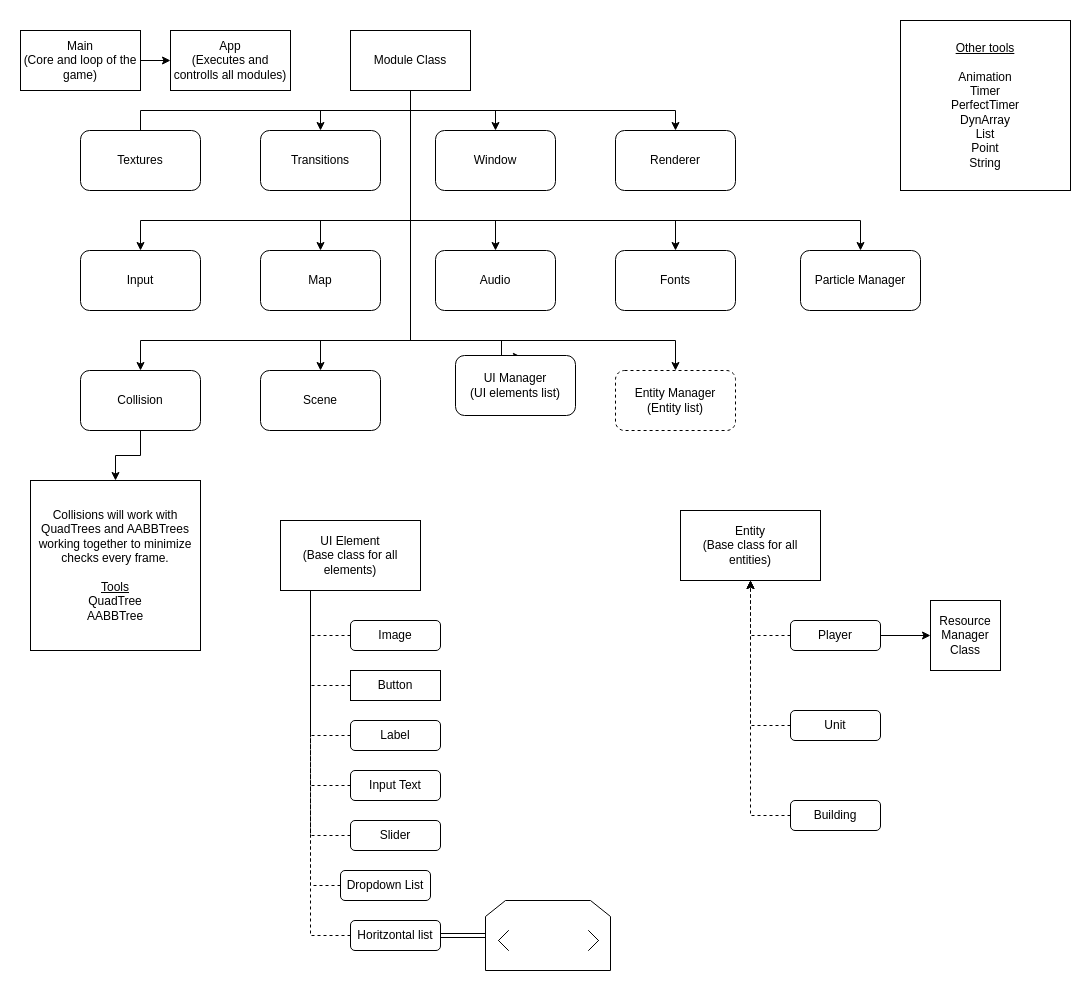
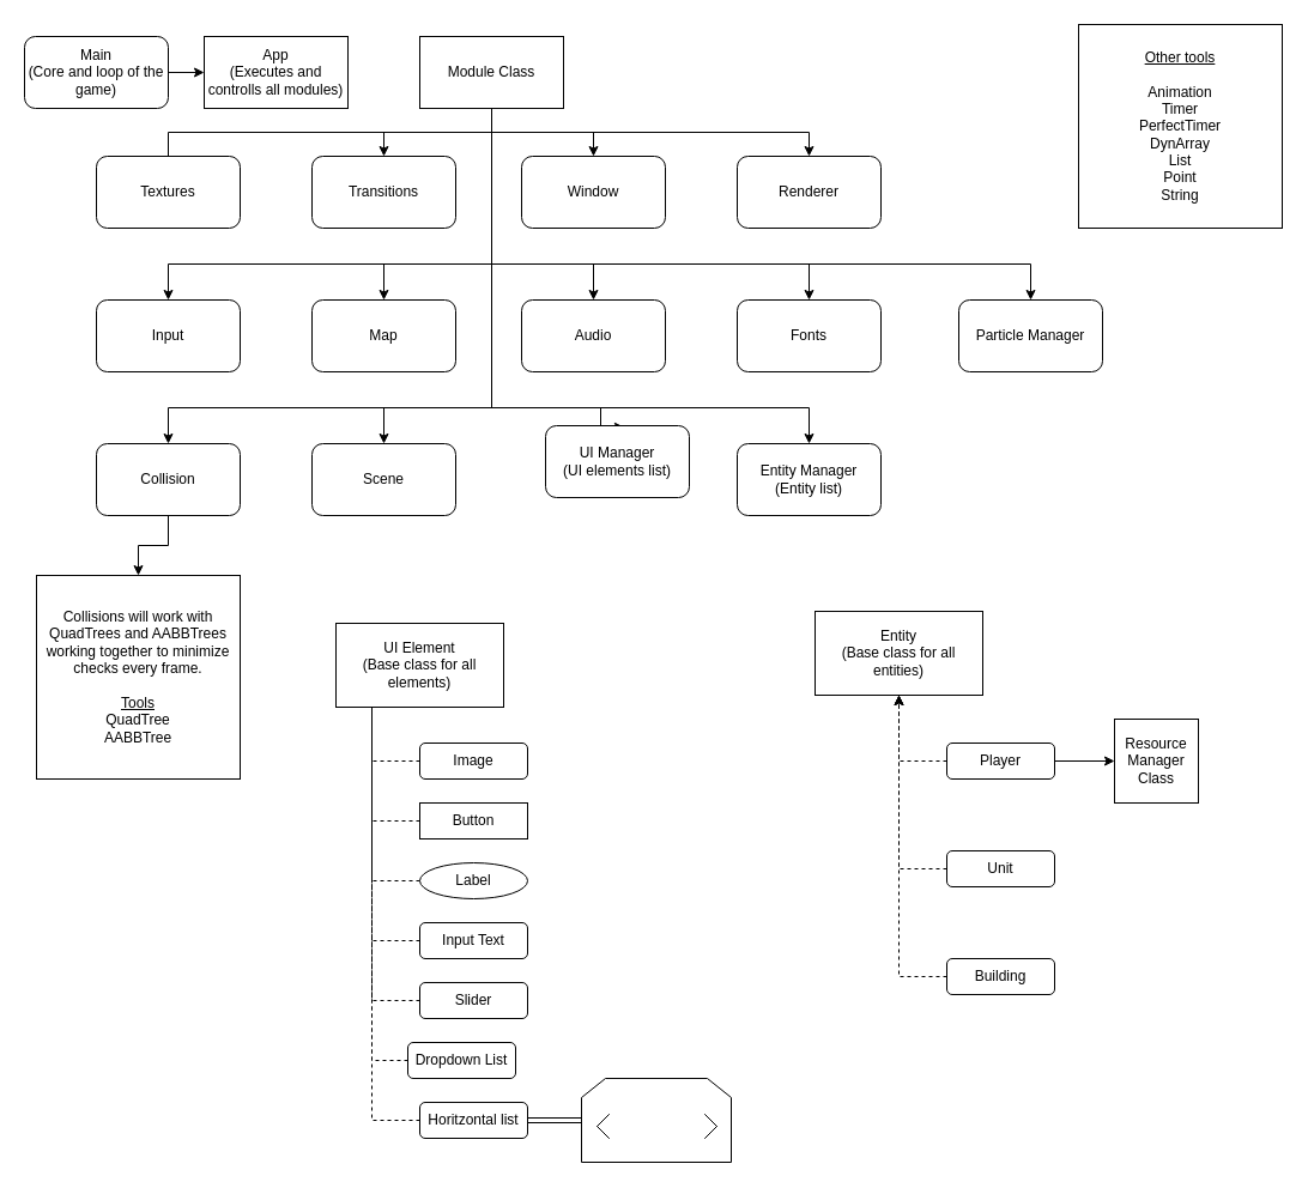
  <mxCell id="0" />
  <mxCell id="1" parent="0" />
  <mxCell id="2" value="" style="shape=loopLimit;whiteSpace=wrap;html=1;" parent="1" vertex="1"><mxGeometry x="485" y="900" width="125" height="70" as="geometry" /></mxCell>
  <mxCell id="3" style="edgeStyle=orthogonalEdgeStyle;rounded=0;orthogonalLoop=1;jettySize=auto;html=1;entryX=0.5;entryY=0;entryDx=0;entryDy=0;" parent="1" source="16" target="29" edge="1"><mxGeometry relative="1" as="geometry"><Array as="points"><mxPoint x="410" y="340" /><mxPoint x="140" y="340" /></Array></mxGeometry></mxCell>
  <mxCell id="4" style="edgeStyle=orthogonalEdgeStyle;rounded=0;orthogonalLoop=1;jettySize=auto;html=1;entryX=0.5;entryY=0;entryDx=0;entryDy=0;" parent="1" source="16" target="27" edge="1"><mxGeometry relative="1" as="geometry"><Array as="points"><mxPoint x="410" y="340" /><mxPoint x="675" y="340" /></Array></mxGeometry></mxCell>
  <mxCell id="5" style="edgeStyle=orthogonalEdgeStyle;rounded=0;orthogonalLoop=1;jettySize=auto;html=1;entryX=0.549;entryY=0.022;entryDx=0;entryDy=0;entryPerimeter=0;" parent="1" source="16" target="26" edge="1"><mxGeometry relative="1" as="geometry"><Array as="points"><mxPoint x="410" y="340" /><mxPoint x="501" y="340" /></Array></mxGeometry></mxCell>
  <mxCell id="6" style="edgeStyle=orthogonalEdgeStyle;rounded=0;orthogonalLoop=1;jettySize=auto;html=1;entryX=0.5;entryY=0;entryDx=0;entryDy=0;" parent="1" source="16" target="20" edge="1"><mxGeometry relative="1" as="geometry"><Array as="points"><mxPoint x="410" y="340" /><mxPoint x="320" y="340" /></Array></mxGeometry></mxCell>
  <mxCell id="7" style="edgeStyle=orthogonalEdgeStyle;rounded=0;orthogonalLoop=1;jettySize=auto;html=1;entryX=0.5;entryY=0;entryDx=0;entryDy=0;" parent="1" source="16" target="21" edge="1"><mxGeometry relative="1" as="geometry"><Array as="points"><mxPoint x="410" y="220" /><mxPoint x="140" y="220" /></Array></mxGeometry></mxCell>
  <mxCell id="8" style="edgeStyle=orthogonalEdgeStyle;rounded=0;orthogonalLoop=1;jettySize=auto;html=1;entryX=0.5;entryY=0;entryDx=0;entryDy=0;" parent="1" source="16" target="18" edge="1"><mxGeometry relative="1" as="geometry"><Array as="points"><mxPoint x="410" y="220" /><mxPoint x="320" y="220" /></Array></mxGeometry></mxCell>
  <mxCell id="9" style="edgeStyle=orthogonalEdgeStyle;rounded=0;orthogonalLoop=1;jettySize=auto;html=1;" parent="1" source="16" target="19" edge="1"><mxGeometry relative="1" as="geometry"><Array as="points"><mxPoint x="410" y="220" /><mxPoint x="675" y="220" /></Array></mxGeometry></mxCell>
  <mxCell id="10" style="edgeStyle=orthogonalEdgeStyle;rounded=0;orthogonalLoop=1;jettySize=auto;html=1;entryX=0.5;entryY=0;entryDx=0;entryDy=0;" parent="1" source="16" target="23" edge="1"><mxGeometry relative="1" as="geometry"><Array as="points"><mxPoint x="410" y="220" /><mxPoint x="495" y="220" /></Array></mxGeometry></mxCell>
  <mxCell id="11" style="edgeStyle=orthogonalEdgeStyle;rounded=0;orthogonalLoop=1;jettySize=auto;html=1;entryX=0.5;entryY=0;entryDx=0;entryDy=0;endArrow=none;" parent="1" source="16" target="17" edge="1"><mxGeometry relative="1" as="geometry"><Array as="points"><mxPoint x="410" y="110" /><mxPoint x="140" y="110" /></Array></mxGeometry></mxCell>
  <mxCell id="12" style="edgeStyle=orthogonalEdgeStyle;rounded=0;orthogonalLoop=1;jettySize=auto;html=1;entryX=0.5;entryY=0;entryDx=0;entryDy=0;" parent="1" source="16" target="22" edge="1"><mxGeometry relative="1" as="geometry" /></mxCell>
  <mxCell id="13" style="edgeStyle=orthogonalEdgeStyle;rounded=0;orthogonalLoop=1;jettySize=auto;html=1;entryX=0.5;entryY=0;entryDx=0;entryDy=0;" parent="1" source="16" target="24" edge="1"><mxGeometry relative="1" as="geometry" /></mxCell>
  <mxCell id="14" style="edgeStyle=orthogonalEdgeStyle;rounded=0;orthogonalLoop=1;jettySize=auto;html=1;entryX=0.5;entryY=0;entryDx=0;entryDy=0;" parent="1" source="16" target="25" edge="1"><mxGeometry relative="1" as="geometry"><Array as="points"><mxPoint x="410" y="110" /><mxPoint x="675" y="110" /></Array></mxGeometry></mxCell>
  <mxCell id="15" style="edgeStyle=orthogonalEdgeStyle;rounded=0;orthogonalLoop=1;jettySize=auto;html=1;entryX=0.5;entryY=0;entryDx=0;entryDy=0;" edge="1" parent="1" source="16" target="62"><mxGeometry relative="1" as="geometry"><Array as="points"><mxPoint x="410" y="220" /><mxPoint x="860" y="220" /></Array></mxGeometry></mxCell>
  <mxCell id="16" value="Module Class" style="rounded=0;whiteSpace=wrap;html=1;" parent="1" vertex="1"><mxGeometry x="350" y="30" width="120" height="60" as="geometry" /></mxCell>
  <mxCell id="17" value="Textures&lt;br&gt;" style="rounded=1;whiteSpace=wrap;html=1;" parent="1" vertex="1"><mxGeometry x="80" y="130" width="120" height="60" as="geometry" /></mxCell>
  <mxCell id="18" value="Map&lt;span style=&quot;color: rgba(0 , 0 , 0 , 0) ; font-family: monospace ; font-size: 0px ; white-space: nowrap&quot;&gt;%3CmxGraphModel%3E%3Croot%3E%3CmxCell%20id%3D%220%22%2F%3E%3CmxCell%20id%3D%221%22%20parent%3D%220%22%2F%3E%3CmxCell%20id%3D%222%22%20value%3D%22Textures%26lt%3Bbr%26gt%3B%22%20style%3D%22rounded%3D1%3BwhiteSpace%3Dwrap%3Bhtml%3D1%3B%22%20vertex%3D%221%22%20parent%3D%221%22%3E%3CmxGeometry%20x%3D%2220%22%20y%3D%22380%22%20width%3D%22120%22%20height%3D%2260%22%20as%3D%22geometry%22%2F%3E%3C%2FmxCell%3E%3C%2Froot%3E%3C%2FmxGraphModel%3E&lt;/span&gt;" style="rounded=1;whiteSpace=wrap;html=1;" parent="1" vertex="1"><mxGeometry x="260" y="250" width="120" height="60" as="geometry" /></mxCell>
  <mxCell id="19" value="Fonts" style="rounded=1;whiteSpace=wrap;html=1;" parent="1" vertex="1"><mxGeometry x="615" y="250" width="120" height="60" as="geometry" /></mxCell>
  <mxCell id="20" value="Scene" style="rounded=1;whiteSpace=wrap;html=1;" parent="1" vertex="1"><mxGeometry x="260" y="370" width="120" height="60" as="geometry" /></mxCell>
  <mxCell id="21" value="Input" style="rounded=1;whiteSpace=wrap;html=1;" parent="1" vertex="1"><mxGeometry x="80" y="250" width="120" height="60" as="geometry" /></mxCell>
  <mxCell id="22" value="Transitions" style="rounded=1;whiteSpace=wrap;html=1;" parent="1" vertex="1"><mxGeometry x="260" y="130" width="120" height="60" as="geometry" /></mxCell>
  <mxCell id="23" value="Audio" style="rounded=1;whiteSpace=wrap;html=1;" parent="1" vertex="1"><mxGeometry x="435" y="250" width="120" height="60" as="geometry" /></mxCell>
  <mxCell id="24" value="Window" style="rounded=1;whiteSpace=wrap;html=1;" parent="1" vertex="1"><mxGeometry x="435" y="130" width="120" height="60" as="geometry" /></mxCell>
  <mxCell id="25" value="Renderer" style="rounded=1;whiteSpace=wrap;html=1;" parent="1" vertex="1"><mxGeometry x="615" y="130" width="120" height="60" as="geometry" /></mxCell>
  <mxCell id="26" value="UI Manager&lt;br&gt;(UI elements list)" style="rounded=1;whiteSpace=wrap;html=1;" parent="1" vertex="1"><mxGeometry x="455" y="355" width="120" height="60" as="geometry" /></mxCell>
- <mxCell id="27" value="Entity Manager&lt;br&gt;(Entity list)" style="rounded=1;whiteSpace=wrap;html=1;dashed=1;" parent="1" vertex="1"><mxGeometry x="615" y="370" width="120" height="60" as="geometry" /></mxCell>
+ <mxCell id="27" value="Entity Manager&lt;br&gt;(Entity list)" style="rounded=1;whiteSpace=wrap;html=1;" parent="1" vertex="1"><mxGeometry x="615" y="370" width="120" height="60" as="geometry" /></mxCell>
  <mxCell id="28" style="edgeStyle=orthogonalEdgeStyle;rounded=0;orthogonalLoop=1;jettySize=auto;html=1;" parent="1" source="29" target="30" edge="1"><mxGeometry relative="1" as="geometry"><mxPoint x="140" y="500" as="targetPoint" /></mxGeometry></mxCell>
  <mxCell id="29" value="Collision" style="rounded=1;whiteSpace=wrap;html=1;" parent="1" vertex="1"><mxGeometry x="80" y="370" width="120" height="60" as="geometry" /></mxCell>
  <mxCell id="30" value="Collisions will work with QuadTrees and AABBTrees working together to minimize checks every frame.&lt;br&gt;&lt;br&gt;&lt;u&gt;Tools&lt;/u&gt;&lt;br&gt;QuadTree&lt;br&gt;AABBTree" style="whiteSpace=wrap;html=1;aspect=fixed;" parent="1" vertex="1"><mxGeometry x="30" y="480" width="170" height="170" as="geometry" /></mxCell>
  <mxCell id="31" value="&lt;u&gt;Other tools&lt;/u&gt;&lt;br&gt;&lt;br&gt;Animation&lt;br&gt;Timer&lt;br&gt;PerfectTimer&lt;br&gt;DynArray&lt;br&gt;List&lt;br&gt;Point&lt;br&gt;String" style="whiteSpace=wrap;html=1;aspect=fixed;" parent="1" vertex="1"><mxGeometry x="900" y="20" width="170" height="170" as="geometry" /></mxCell>
  <mxCell id="32" value="App&lt;br&gt;(Executes and controlls all modules)" style="rounded=0;whiteSpace=wrap;html=1;" parent="1" vertex="1"><mxGeometry x="170" y="30" width="120" height="60" as="geometry" /></mxCell>
  <mxCell id="33" style="edgeStyle=orthogonalEdgeStyle;rounded=0;orthogonalLoop=1;jettySize=auto;html=1;entryX=0;entryY=0.5;entryDx=0;entryDy=0;" parent="1" source="34" target="32" edge="1"><mxGeometry relative="1" as="geometry" /></mxCell>
- <mxCell id="34" value="Main&lt;br&gt;(Core and loop of the game)" style="rounded=0;whiteSpace=wrap;html=1;" parent="1" vertex="1"><mxGeometry x="20" y="30" width="120" height="60" as="geometry" /></mxCell>
+ <mxCell id="34" value="Main&lt;br&gt;(Core and loop of the game)" style="whiteSpace=wrap;html=1;rounded=1;" parent="1" vertex="1"><mxGeometry x="20" y="30" width="120" height="60" as="geometry" /></mxCell>
  <mxCell id="35" value="UI Element&lt;br&gt;(Base class for all elements)" style="rounded=0;whiteSpace=wrap;html=1;" parent="1" vertex="1"><mxGeometry x="280" y="520" width="140" height="70" as="geometry" /></mxCell>
  <mxCell id="36" style="edgeStyle=orthogonalEdgeStyle;rounded=0;orthogonalLoop=1;jettySize=auto;html=1;entryX=0.5;entryY=1;entryDx=0;entryDy=0;dashed=1;endArrow=none;endFill=0;" parent="1" source="37" target="35" edge="1"><mxGeometry relative="1" as="geometry"><Array as="points"><mxPoint x="310" y="635" /></Array></mxGeometry></mxCell>
  <mxCell id="37" value="Image" style="rounded=1;whiteSpace=wrap;html=1;" parent="1" vertex="1"><mxGeometry x="350" y="620" width="90" height="30" as="geometry" /></mxCell>
  <mxCell id="38" style="edgeStyle=orthogonalEdgeStyle;rounded=0;orthogonalLoop=1;jettySize=auto;html=1;entryX=0.5;entryY=1;entryDx=0;entryDy=0;dashed=1;endArrow=none;endFill=0;" parent="1" source="39" target="35" edge="1"><mxGeometry relative="1" as="geometry"><Array as="points"><mxPoint x="310" y="685" /></Array></mxGeometry></mxCell>
  <mxCell id="39" value="Button" style="whiteSpace=wrap;html=1;rounded=0;" parent="1" vertex="1"><mxGeometry x="350" y="670" width="90" height="30" as="geometry" /></mxCell>
  <mxCell id="40" style="edgeStyle=orthogonalEdgeStyle;rounded=0;orthogonalLoop=1;jettySize=auto;html=1;entryX=0.5;entryY=1;entryDx=0;entryDy=0;dashed=1;endArrow=none;endFill=0;" parent="1" source="41" target="35" edge="1"><mxGeometry relative="1" as="geometry"><Array as="points"><mxPoint x="310" y="735" /></Array></mxGeometry></mxCell>
- <mxCell id="41" value="Label" style="rounded=1;whiteSpace=wrap;html=1;" parent="1" vertex="1"><mxGeometry x="350" y="720" width="90" height="30" as="geometry" /></mxCell>
+ <mxCell id="41" value="Label" style="ellipse;whiteSpace=wrap;html=1;" parent="1" vertex="1"><mxGeometry x="350" y="720" width="90" height="30" as="geometry" /></mxCell>
  <mxCell id="42" style="edgeStyle=orthogonalEdgeStyle;rounded=0;orthogonalLoop=1;jettySize=auto;html=1;entryX=0.5;entryY=1;entryDx=0;entryDy=0;dashed=1;endArrow=none;endFill=0;" parent="1" source="43" target="35" edge="1"><mxGeometry relative="1" as="geometry"><Array as="points"><mxPoint x="310" y="785" /></Array></mxGeometry></mxCell>
  <mxCell id="43" value="Input Text" style="rounded=1;whiteSpace=wrap;html=1;" parent="1" vertex="1"><mxGeometry x="350" y="770" width="90" height="30" as="geometry" /></mxCell>
  <mxCell id="44" style="edgeStyle=orthogonalEdgeStyle;rounded=0;orthogonalLoop=1;jettySize=auto;html=1;entryX=0.5;entryY=1;entryDx=0;entryDy=0;dashed=1;endArrow=none;endFill=0;" parent="1" source="45" target="35" edge="1"><mxGeometry relative="1" as="geometry"><Array as="points"><mxPoint x="310" y="835" /></Array></mxGeometry></mxCell>
  <mxCell id="45" value="Slider" style="rounded=1;whiteSpace=wrap;html=1;" parent="1" vertex="1"><mxGeometry x="350" y="820" width="90" height="30" as="geometry" /></mxCell>
  <mxCell id="46" style="edgeStyle=orthogonalEdgeStyle;rounded=0;orthogonalLoop=1;jettySize=auto;html=1;entryX=0.5;entryY=1;entryDx=0;entryDy=0;dashed=1;endArrow=none;endFill=0;" parent="1" source="47" target="35" edge="1"><mxGeometry relative="1" as="geometry"><Array as="points"><mxPoint x="310" y="885" /></Array></mxGeometry></mxCell>
  <mxCell id="47" value="Dropdown List&lt;br&gt;" style="rounded=1;whiteSpace=wrap;html=1;" parent="1" vertex="1"><mxGeometry x="340" y="870" width="90" height="30" as="geometry" /></mxCell>
  <mxCell id="48" style="edgeStyle=orthogonalEdgeStyle;rounded=0;orthogonalLoop=1;jettySize=auto;html=1;entryX=0;entryY=0.5;entryDx=0;entryDy=0;shape=link;" parent="1" source="49" target="2" edge="1"><mxGeometry relative="1" as="geometry" /></mxCell>
  <mxCell id="49" value="Horitzontal list" style="rounded=1;whiteSpace=wrap;html=1;" parent="1" vertex="1"><mxGeometry x="350" y="920" width="90" height="30" as="geometry" /></mxCell>
  <mxCell id="50" value="" style="html=1;shadow=0;dashed=0;align=center;verticalAlign=middle;shape=mxgraph.arrows2.arrow;dy=0;dx=30;notch=30;" parent="1" vertex="1"><mxGeometry x="588" y="930" width="10" height="20" as="geometry" /></mxCell>
  <mxCell id="51" value="" style="html=1;shadow=0;dashed=0;align=center;verticalAlign=middle;shape=mxgraph.arrows2.arrow;dy=0;dx=30;notch=30;rotation=-180;" parent="1" vertex="1"><mxGeometry x="498" y="930" width="10" height="20" as="geometry" /></mxCell>
  <mxCell id="52" style="edgeStyle=orthogonalEdgeStyle;rounded=0;orthogonalLoop=1;jettySize=auto;html=1;entryX=0.5;entryY=1;entryDx=0;entryDy=0;dashed=1;endArrow=none;endFill=0;" parent="1" source="49" target="35" edge="1"><mxGeometry relative="1" as="geometry"><Array as="points"><mxPoint x="310" y="935" /></Array></mxGeometry></mxCell>
  <mxCell id="53" value="Entity&lt;br&gt;(Base class for all entities)" style="rounded=0;whiteSpace=wrap;html=1;" parent="1" vertex="1"><mxGeometry x="680" y="510" width="140" height="70" as="geometry" /></mxCell>
  <mxCell id="54" style="edgeStyle=orthogonalEdgeStyle;rounded=0;orthogonalLoop=1;jettySize=auto;html=1;" edge="1" parent="1" source="56" target="61"><mxGeometry relative="1" as="geometry"><mxPoint x="940" y="635" as="targetPoint" /></mxGeometry></mxCell>
  <mxCell id="55" style="edgeStyle=orthogonalEdgeStyle;rounded=0;orthogonalLoop=1;jettySize=auto;html=1;entryX=0.5;entryY=1;entryDx=0;entryDy=0;dashed=1;" edge="1" parent="1" source="56" target="53"><mxGeometry relative="1" as="geometry"><Array as="points"><mxPoint x="750" y="635" /></Array></mxGeometry></mxCell>
  <mxCell id="56" value="Player" style="rounded=1;whiteSpace=wrap;html=1;" parent="1" vertex="1"><mxGeometry x="790" y="620" width="90" height="30" as="geometry" /></mxCell>
  <mxCell id="57" style="edgeStyle=orthogonalEdgeStyle;rounded=0;orthogonalLoop=1;jettySize=auto;html=1;entryX=0.5;entryY=1;entryDx=0;entryDy=0;dashed=1;" edge="1" parent="1" source="58" target="53"><mxGeometry relative="1" as="geometry"><Array as="points"><mxPoint x="750" y="725" /></Array></mxGeometry></mxCell>
  <mxCell id="58" value="Unit" style="rounded=1;whiteSpace=wrap;html=1;" parent="1" vertex="1"><mxGeometry x="790" y="710" width="90" height="30" as="geometry" /></mxCell>
  <mxCell id="59" style="edgeStyle=orthogonalEdgeStyle;rounded=0;orthogonalLoop=1;jettySize=auto;html=1;dashed=1;" edge="1" parent="1" source="60" target="53"><mxGeometry relative="1" as="geometry"><Array as="points"><mxPoint x="750" y="815" /></Array></mxGeometry></mxCell>
  <mxCell id="60" value="Building" style="rounded=1;whiteSpace=wrap;html=1;" parent="1" vertex="1"><mxGeometry x="790" y="800" width="90" height="30" as="geometry" /></mxCell>
  <mxCell id="61" value="Resource Manager Class" style="whiteSpace=wrap;html=1;aspect=fixed;" vertex="1" parent="1"><mxGeometry x="930" y="600" width="70" height="70" as="geometry" /></mxCell>
  <mxCell id="62" value="Particle Manager" style="rounded=1;whiteSpace=wrap;html=1;" vertex="1" parent="1"><mxGeometry x="800" y="250" width="120" height="60" as="geometry" /></mxCell>
